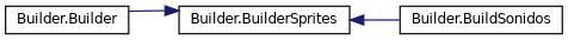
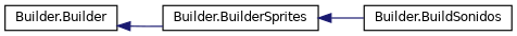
  digraph {
    rankdir=LR
    node [color=black fillcolor=white fontname=Helvetica fontsize=10 shape=record style=filled]
    edge [color=midnightblue dir=back fontname=Helvetica fontsize=10 labelfontname=Helvetica labelfontsize=10 style=solid]
    n1 [height=0.2 label="Builder.Builder" width=0.4]
    n2 [height=0.2 label="Builder.BuilderSprites" width=0.4]
    n3 [height=0.2 label="Builder.BuildSonidos" width=0.4]
-   n2 -> n1
+   n1 -> n2
    n2 -> n3
  }
